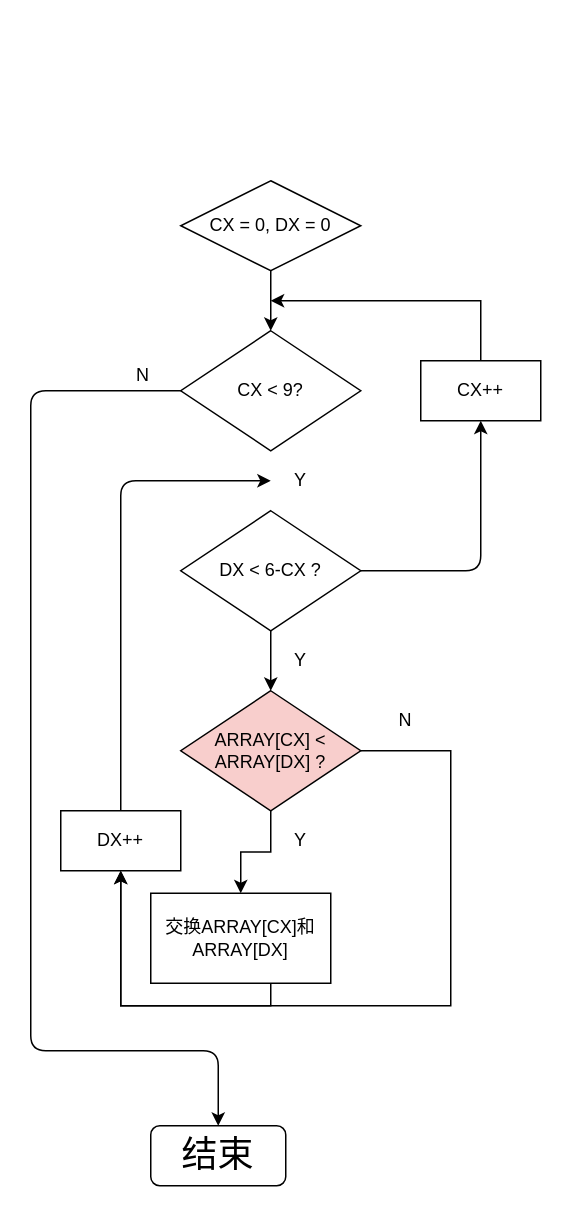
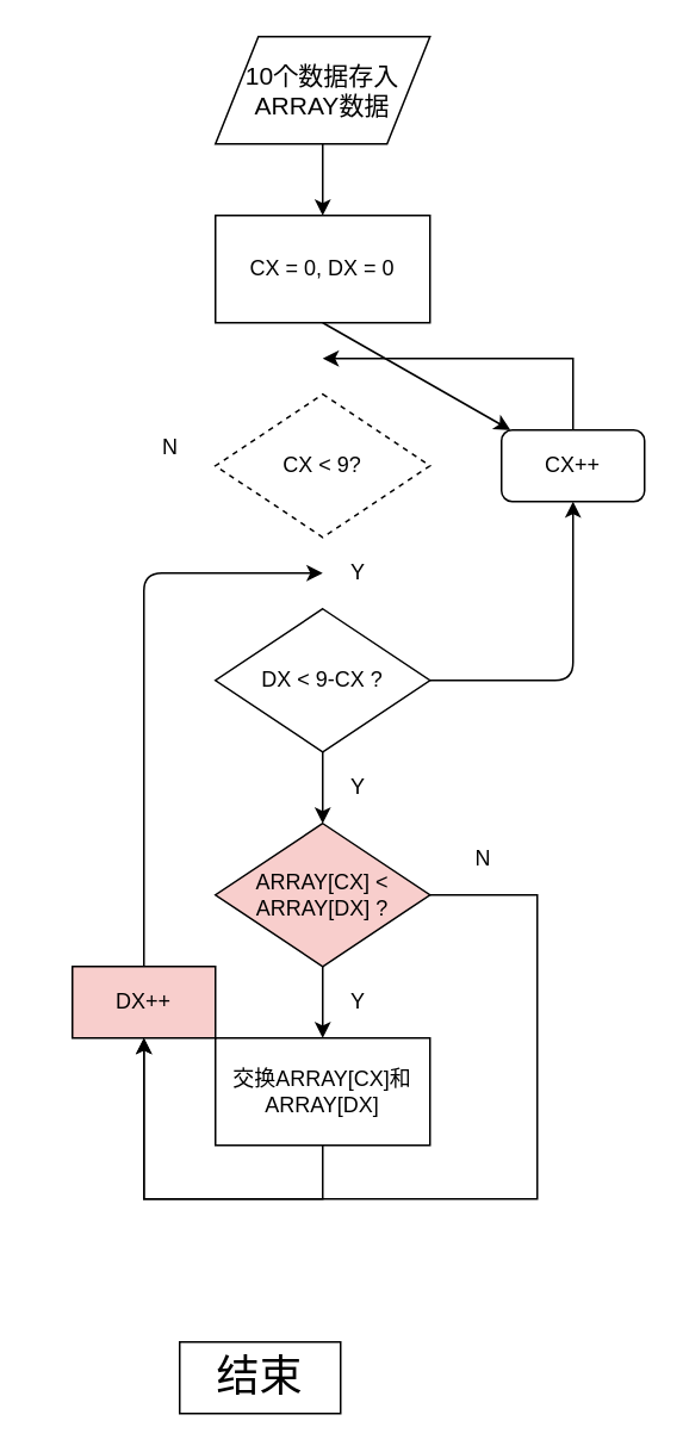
  <mxCell id="0" />
  <mxCell id="1" parent="0" />
- <mxCell id="3" value="CX = 0, DX = 0" style="rhombus;whiteSpace=wrap;html=1;" vertex="1" parent="1"><mxGeometry x="120" y="120" width="120" height="60" as="geometry" /></mxCell>
- <mxCell id="5" value="CX &amp;lt; 9?" style="rhombus;whiteSpace=wrap;html=1;" vertex="1" parent="1"><mxGeometry x="120" y="220" width="120" height="80" as="geometry" /></mxCell>
- <mxCell id="6" value="" style="endArrow=classic;html=1;exitX=0.5;exitY=1;exitDx=0;exitDy=0;entryX=0.5;entryY=0;entryDx=0;entryDy=0;" edge="1" parent="1" source="3" target="5"><mxGeometry width="50" height="50" relative="1" as="geometry"><mxPoint x="270" y="210" as="sourcePoint" /><mxPoint x="320" y="160" as="targetPoint" /></mxGeometry></mxCell>
+ <mxCell id="2" value="&lt;font style=&quot;font-size: 14px&quot;&gt;10个数据存入&lt;br&gt;ARRAY数据&lt;/font&gt;" style="shape=parallelogram;perimeter=parallelogramPerimeter;whiteSpace=wrap;html=1;" vertex="1" parent="1"><mxGeometry x="120" y="20" width="120" height="60" as="geometry" /></mxCell>
+ <mxCell id="3" value="CX = 0, DX = 0" style="rounded=0;whiteSpace=wrap;html=1;" vertex="1" parent="1"><mxGeometry x="120" y="120" width="120" height="60" as="geometry" /></mxCell>
+ <mxCell id="4" value="" style="endArrow=classic;html=1;exitX=0.5;exitY=1;exitDx=0;exitDy=0;entryX=0.5;entryY=0;entryDx=0;entryDy=0;" edge="1" parent="1" source="2" target="3"><mxGeometry width="50" height="50" relative="1" as="geometry"><mxPoint x="60" y="100" as="sourcePoint" /><mxPoint x="110" y="50" as="targetPoint" /></mxGeometry></mxCell>
+ <mxCell id="5" value="CX &amp;lt; 9?" style="rhombus;whiteSpace=wrap;html=1;dashed=1;" vertex="1" parent="1"><mxGeometry x="120" y="220" width="120" height="80" as="geometry" /></mxCell>
+ <mxCell id="6" value="" style="endArrow=classic;html=1;exitX=0.5;exitY=1;exitDx=0;exitDy=0;" edge="1" parent="1" source="3" target="14"><mxGeometry width="50" height="50" relative="1" as="geometry"><mxPoint x="270" y="210" as="sourcePoint" /><mxPoint x="320" y="160" as="targetPoint" /></mxGeometry></mxCell>
  <mxCell id="7" value="Y" style="text;html=1;strokeColor=none;fillColor=none;align=center;verticalAlign=middle;whiteSpace=wrap;rounded=0;" vertex="1" parent="1"><mxGeometry x="180" y="310" width="40" height="20" as="geometry" /></mxCell>
- <mxCell id="8" value="" style="endArrow=classic;html=1;exitX=0;exitY=0.5;exitDx=0;exitDy=0;entryX=0.5;entryY=0;entryDx=0;entryDy=0;" edge="1" parent="1" source="5" target="24"><mxGeometry width="50" height="50" relative="1" as="geometry"><mxPoint x="10" y="320" as="sourcePoint" /><mxPoint x="140" y="760" as="targetPoint" /><Array as="points"><mxPoint x="20" y="260" /><mxPoint x="20" y="360" /><mxPoint x="20" y="700" /><mxPoint x="90" y="700" /><mxPoint x="145" y="700" /></Array></mxGeometry></mxCell>
  <mxCell id="9" value="N" style="text;html=1;strokeColor=none;fillColor=none;align=center;verticalAlign=middle;whiteSpace=wrap;rounded=0;" vertex="1" parent="1"><mxGeometry x="80" y="240" width="30" height="20" as="geometry" /></mxCell>
  <mxCell id="10" value="" style="edgeStyle=orthogonalEdgeStyle;rounded=0;orthogonalLoop=1;jettySize=auto;html=1;entryX=0.5;entryY=0;entryDx=0;entryDy=0;" edge="1" parent="1" source="11" target="18"><mxGeometry relative="1" as="geometry"><mxPoint x="180" y="460" as="targetPoint" /></mxGeometry></mxCell>
- <mxCell id="11" value="DX &amp;lt; 6-CX ?" style="rhombus;whiteSpace=wrap;html=1;" vertex="1" parent="1"><mxGeometry x="120" y="340" width="120" height="80" as="geometry" /></mxCell>
+ <mxCell id="11" value="DX &amp;lt; 9-CX ?" style="rhombus;whiteSpace=wrap;html=1;" vertex="1" parent="1"><mxGeometry x="120" y="340" width="120" height="80" as="geometry" /></mxCell>
  <mxCell id="12" value="" style="endArrow=classic;html=1;exitX=1;exitY=0.5;exitDx=0;exitDy=0;entryX=0.5;entryY=1;entryDx=0;entryDy=0;" edge="1" parent="1" source="11" target="14"><mxGeometry width="50" height="50" relative="1" as="geometry"><mxPoint x="290" y="400" as="sourcePoint" /><mxPoint x="320" y="260" as="targetPoint" /><Array as="points"><mxPoint x="320" y="380" /></Array></mxGeometry></mxCell>
  <mxCell id="13" value="" style="edgeStyle=orthogonalEdgeStyle;rounded=0;orthogonalLoop=1;jettySize=auto;html=1;" edge="1" parent="1" source="14"><mxGeometry relative="1" as="geometry"><mxPoint x="180" y="200" as="targetPoint" /><Array as="points"><mxPoint x="320" y="200" /></Array></mxGeometry></mxCell>
- <mxCell id="14" value="CX++" style="rounded=0;whiteSpace=wrap;html=1;" vertex="1" parent="1"><mxGeometry x="280" y="240" width="80" height="40" as="geometry" /></mxCell>
+ <mxCell id="14" value="CX++" style="whiteSpace=wrap;html=1;rounded=1;" vertex="1" parent="1"><mxGeometry x="280" y="240" width="80" height="40" as="geometry" /></mxCell>
  <mxCell id="15" value="Y" style="text;html=1;strokeColor=none;fillColor=none;align=center;verticalAlign=middle;whiteSpace=wrap;rounded=0;" vertex="1" parent="1"><mxGeometry x="180" y="430" width="40" height="20" as="geometry" /></mxCell>
  <mxCell id="16" value="" style="edgeStyle=orthogonalEdgeStyle;rounded=0;orthogonalLoop=1;jettySize=auto;html=1;" edge="1" parent="1" source="18"><mxGeometry relative="1" as="geometry"><mxPoint x="80" y="580" as="targetPoint" /><Array as="points"><mxPoint x="300" y="500" /><mxPoint x="300" y="670" /></Array></mxGeometry></mxCell>
  <mxCell id="17" value="" style="edgeStyle=orthogonalEdgeStyle;rounded=0;orthogonalLoop=1;jettySize=auto;html=1;entryX=0.5;entryY=0;entryDx=0;entryDy=0;" edge="1" parent="1" source="18" target="21"><mxGeometry relative="1" as="geometry"><mxPoint x="180" y="620" as="targetPoint" /></mxGeometry></mxCell>
  <mxCell id="18" value="ARRAY[CX] &amp;lt; ARRAY[DX] ?" style="rhombus;whiteSpace=wrap;html=1;fillColor=#f8cecc;" vertex="1" parent="1"><mxGeometry x="120" y="460" width="120" height="80" as="geometry" /></mxCell>
  <mxCell id="19" value="Y" style="text;html=1;strokeColor=none;fillColor=none;align=center;verticalAlign=middle;whiteSpace=wrap;rounded=0;" vertex="1" parent="1"><mxGeometry x="180" y="550" width="40" height="20" as="geometry" /></mxCell>
  <mxCell id="20" value="" style="edgeStyle=orthogonalEdgeStyle;rounded=0;orthogonalLoop=1;jettySize=auto;html=1;entryX=0.5;entryY=1;entryDx=0;entryDy=0;" edge="1" parent="1" source="21" target="22"><mxGeometry relative="1" as="geometry"><mxPoint x="80" y="580" as="targetPoint" /><Array as="points"><mxPoint x="180" y="670" /><mxPoint x="80" y="670" /></Array></mxGeometry></mxCell>
- <mxCell id="21" value="交换ARRAY[CX]和ARRAY[DX]" style="rounded=0;whiteSpace=wrap;html=1;" vertex="1" parent="1"><mxGeometry x="100" y="595" width="120" height="60" as="geometry" /></mxCell>
- <mxCell id="22" value="DX++" style="rounded=0;whiteSpace=wrap;html=1;" vertex="1" parent="1"><mxGeometry x="40" y="540" width="80" height="40" as="geometry" /></mxCell>
+ <mxCell id="21" value="交换ARRAY[CX]和ARRAY[DX]" style="rounded=0;whiteSpace=wrap;html=1;" vertex="1" parent="1"><mxGeometry x="120" y="580" width="120" height="60" as="geometry" /></mxCell>
+ <mxCell id="22" value="DX++" style="rounded=0;whiteSpace=wrap;html=1;fillColor=#f8cecc;" vertex="1" parent="1"><mxGeometry x="40" y="540" width="80" height="40" as="geometry" /></mxCell>
  <mxCell id="23" value="" style="endArrow=classic;html=1;exitX=0.5;exitY=0;exitDx=0;exitDy=0;entryX=0;entryY=0.5;entryDx=0;entryDy=0;" edge="1" parent="1" source="22" target="7"><mxGeometry width="50" height="50" relative="1" as="geometry"><mxPoint x="60" y="510" as="sourcePoint" /><mxPoint x="80" y="320" as="targetPoint" /><Array as="points"><mxPoint x="80" y="320" /></Array></mxGeometry></mxCell>
- <mxCell id="24" value="&lt;font style=&quot;font-size: 24px&quot;&gt;结束&lt;/font&gt;" style="rounded=1;whiteSpace=wrap;html=1;" vertex="1" parent="1"><mxGeometry x="100" y="750" width="90" height="40" as="geometry" /></mxCell>
+ <mxCell id="24" value="&lt;font style=&quot;font-size: 24px&quot;&gt;结束&lt;/font&gt;" style="whiteSpace=wrap;html=1;rounded=0;" vertex="1" parent="1"><mxGeometry x="100" y="750" width="90" height="40" as="geometry" /></mxCell>
  <mxCell id="25" value="N" style="text;html=1;strokeColor=none;fillColor=none;align=center;verticalAlign=middle;whiteSpace=wrap;rounded=0;" vertex="1" parent="1"><mxGeometry x="250" y="470" width="40" height="20" as="geometry" /></mxCell>
